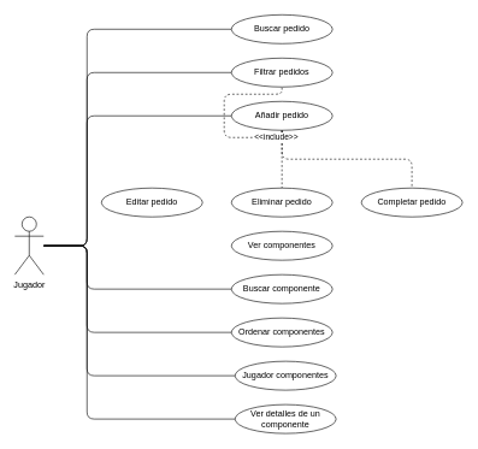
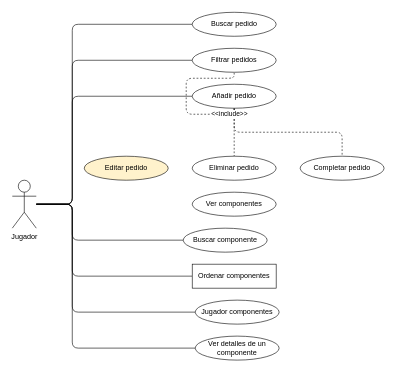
  <mxCell id="0" />
  <mxCell id="1" parent="0" />
  <mxCell id="2" style="edgeStyle=orthogonalEdgeStyle;html=1;entryX=0;entryY=0.5;entryDx=0;entryDy=0;endArrow=none;endFill=0;" edge="1" parent="1" source="9" target="13"><mxGeometry relative="1" as="geometry"><Array as="points"><mxPoint x="120" y="340" /><mxPoint x="120" y="160" /></Array></mxGeometry></mxCell>
  <mxCell id="3" style="edgeStyle=orthogonalEdgeStyle;html=1;entryX=0;entryY=0.5;entryDx=0;entryDy=0;endArrow=none;endFill=0;" edge="1" parent="1" source="9" target="16"><mxGeometry relative="1" as="geometry"><Array as="points"><mxPoint x="120" y="340" /><mxPoint x="120" y="40" /></Array></mxGeometry></mxCell>
  <mxCell id="4" style="edgeStyle=orthogonalEdgeStyle;html=1;entryX=0;entryY=0.5;entryDx=0;entryDy=0;endArrow=none;endFill=0;" edge="1" parent="1" source="9" target="18"><mxGeometry relative="1" as="geometry"><Array as="points"><mxPoint x="120" y="340" /><mxPoint x="120" y="100" /></Array></mxGeometry></mxCell>
  <mxCell id="5" style="edgeStyle=orthogonalEdgeStyle;html=1;entryX=0;entryY=0.5;entryDx=0;entryDy=0;endArrow=none;endFill=0;" edge="1" parent="1" source="9" target="22"><mxGeometry relative="1" as="geometry"><Array as="points"><mxPoint x="120" y="340" /><mxPoint x="120" y="580" /></Array></mxGeometry></mxCell>
  <mxCell id="6" style="edgeStyle=orthogonalEdgeStyle;html=1;entryX=0;entryY=0.5;entryDx=0;entryDy=0;endArrow=none;endFill=0;" edge="1" parent="1" source="9" target="20"><mxGeometry relative="1" as="geometry"><Array as="points"><mxPoint x="120" y="340" /><mxPoint x="120" y="520" /></Array></mxGeometry></mxCell>
  <mxCell id="7" style="edgeStyle=orthogonalEdgeStyle;html=1;entryX=0;entryY=0.5;entryDx=0;entryDy=0;endArrow=none;endFill=0;" edge="1" parent="1" source="9" target="23"><mxGeometry relative="1" as="geometry"><Array as="points"><mxPoint x="120" y="340" /><mxPoint x="120" y="460" /></Array></mxGeometry></mxCell>
  <mxCell id="8" style="edgeStyle=orthogonalEdgeStyle;html=1;entryX=0;entryY=0.5;entryDx=0;entryDy=0;endArrow=none;endFill=0;" edge="1" parent="1" source="9" target="21"><mxGeometry relative="1" as="geometry"><Array as="points"><mxPoint x="120" y="340" /><mxPoint x="120" y="400" /></Array></mxGeometry></mxCell>
  <mxCell id="9" value="Jugador" style="shape=umlActor;verticalLabelPosition=bottom;verticalAlign=top;html=1;outlineConnect=0;" vertex="1" parent="1"><mxGeometry x="20" y="300" width="40" height="80" as="geometry" /></mxCell>
  <mxCell id="10" style="edgeStyle=orthogonalEdgeStyle;html=1;entryX=0.5;entryY=0;entryDx=0;entryDy=0;dashed=1;endArrow=none;endFill=0;" edge="1" parent="1" source="13" target="15"><mxGeometry relative="1" as="geometry" /></mxCell>
  <mxCell id="11" style="edgeStyle=orthogonalEdgeStyle;html=1;dashed=1;endArrow=none;endFill=0;entryX=0.5;entryY=0;entryDx=0;entryDy=0;exitX=0.5;exitY=1;exitDx=0;exitDy=0;" edge="1" parent="1" source="13" target="17"><mxGeometry relative="1" as="geometry"><Array as="points"><mxPoint x="390" y="220" /><mxPoint x="570" y="220" /></Array></mxGeometry></mxCell>
  <mxCell id="12" value="&amp;lt;&amp;lt;include&amp;gt;&amp;gt;" style="html=1;dashed=1;endArrow=none;endFill=0;edgeStyle=orthogonalEdgeStyle;exitX=0.5;exitY=1;exitDx=0;exitDy=0;" edge="1" parent="1" source="13" target="18"><mxGeometry x="-0.846" relative="1" as="geometry"><mxPoint as="offset" /></mxGeometry></mxCell>
  <mxCell id="13" value="Añadir pedido" style="ellipse;whiteSpace=wrap;html=1;" vertex="1" parent="1"><mxGeometry x="320" y="140" width="140" height="40" as="geometry" /></mxCell>
- <mxCell id="14" value="Editar pedido" style="ellipse;whiteSpace=wrap;html=1;" vertex="1" parent="1"><mxGeometry x="140" y="260" width="140" height="40" as="geometry" /></mxCell>
+ <mxCell id="14" value="Editar pedido" style="ellipse;whiteSpace=wrap;html=1;fillColor=#fff2cc;" vertex="1" parent="1"><mxGeometry x="140" y="260" width="140" height="40" as="geometry" /></mxCell>
  <mxCell id="15" value="Eliminar pedido&lt;span style=&quot;color: rgba(0, 0, 0, 0); font-family: monospace; font-size: 0px; text-align: start;&quot;&gt;%3CmxGraphModel%3E%3Croot%3E%3CmxCell%20id%3D%220%22%2F%3E%3CmxCell%20id%3D%221%22%20parent%3D%220%22%2F%3E%3CmxCell%20id%3D%222%22%20value%3D%22Editar%20pedido%22%20style%3D%22ellipse%3BwhiteSpace%3Dwrap%3Bhtml%3D1%3B%22%20vertex%3D%221%22%20parent%3D%221%22%3E%3CmxGeometry%20x%3D%22460%22%20y%3D%22420%22%20width%3D%22140%22%20height%3D%2240%22%20as%3D%22geometry%22%2F%3E%3C%2FmxCell%3E%3C%2Froot%3E%3C%2FmxGraphModel%3E&lt;/span&gt;" style="ellipse;whiteSpace=wrap;html=1;" vertex="1" parent="1"><mxGeometry x="320" y="260" width="140" height="40" as="geometry" /></mxCell>
  <mxCell id="16" value="Buscar pedido" style="ellipse;whiteSpace=wrap;html=1;" vertex="1" parent="1"><mxGeometry x="320" y="20" width="140" height="40" as="geometry" /></mxCell>
  <mxCell id="17" value="Completar pedido" style="ellipse;whiteSpace=wrap;html=1;" vertex="1" parent="1"><mxGeometry x="500" y="260" width="140" height="40" as="geometry" /></mxCell>
  <mxCell id="18" value="Filtrar pedidos" style="ellipse;whiteSpace=wrap;html=1;" vertex="1" parent="1"><mxGeometry x="320" y="80" width="140" height="40" as="geometry" /></mxCell>
  <mxCell id="19" value="Ver componentes" style="ellipse;whiteSpace=wrap;html=1;" vertex="1" parent="1"><mxGeometry x="320" y="320" width="140" height="40" as="geometry" /></mxCell>
  <mxCell id="20" value="Jugador componentes" style="ellipse;whiteSpace=wrap;html=1;" vertex="1" parent="1"><mxGeometry x="325" y="500" width="140" height="40" as="geometry" /></mxCell>
- <mxCell id="21" value="Buscar componente" style="ellipse;whiteSpace=wrap;html=1;" vertex="1" parent="1"><mxGeometry x="320" y="380" width="140" height="40" as="geometry" /></mxCell>
+ <mxCell id="21" value="Buscar componente" style="ellipse;whiteSpace=wrap;html=1;" vertex="1" parent="1"><mxGeometry x="305" y="380" width="140" height="40" as="geometry" /></mxCell>
  <mxCell id="22" value="Ver detalles de un componente" style="ellipse;whiteSpace=wrap;html=1;" vertex="1" parent="1"><mxGeometry x="325" y="560" width="140" height="40" as="geometry" /></mxCell>
- <mxCell id="23" value="Ordenar componentes" style="ellipse;whiteSpace=wrap;html=1;" vertex="1" parent="1"><mxGeometry x="320" y="440" width="140" height="40" as="geometry" /></mxCell>
+ <mxCell id="23" value="Ordenar componentes" style="whiteSpace=wrap;html=1;rounded=0;" vertex="1" parent="1"><mxGeometry x="320" y="440" width="140" height="40" as="geometry" /></mxCell>
